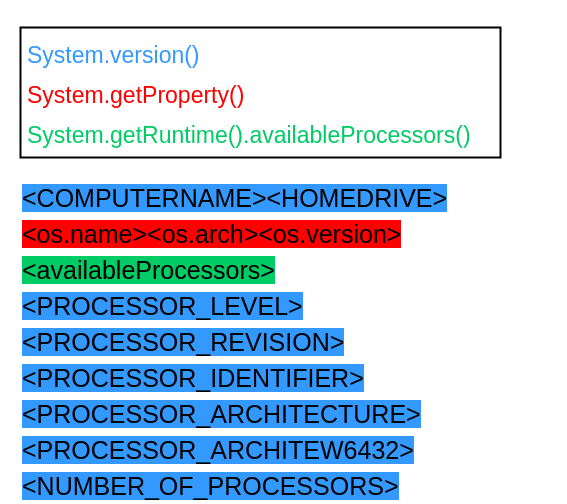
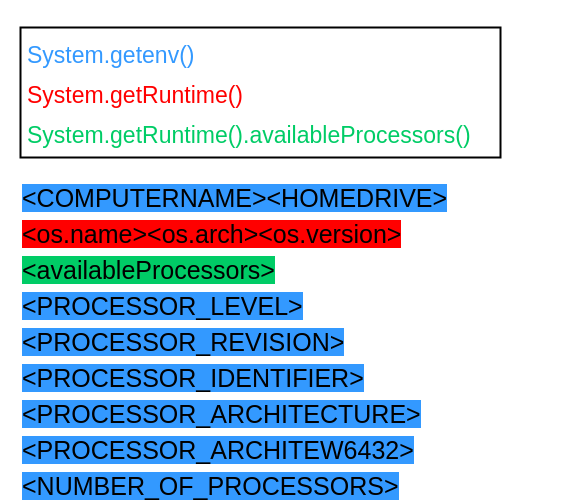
  <mxCell id="0" />
  <mxCell id="1" parent="0" />
  <mxCell id="2" value="&lt;font style=&quot;font-size: 25px;&quot;&gt;&lt;span style=&quot;background-color: rgb(51, 153, 255);&quot;&gt;&amp;lt;COMPUTERNAME&amp;gt;&amp;lt;HOMEDRIVE&amp;gt;&lt;/span&gt;&lt;span style=&quot;background-color: rgb(255, 0, 0);&quot;&gt;&amp;lt;os.name&amp;gt;&amp;lt;os.arch&amp;gt;&amp;lt;os.version&amp;gt;&lt;/span&gt;&lt;span style=&quot;background-color: rgb(0, 204, 102);&quot;&gt;&amp;lt;availableProcessors&amp;gt;&lt;/span&gt;&lt;span style=&quot;background-color: rgb(51, 153, 255);&quot;&gt;&amp;lt;PROCESSOR_LEVEL&amp;gt;&amp;lt;PROCESSOR_REVISION&amp;gt;&amp;lt;PROCESSOR_IDENTIFIER&amp;gt;&amp;lt;PROCESSOR_ARCHITECTURE&amp;gt;&amp;lt;PROCESSOR_ARCHITEW6432&amp;gt;&amp;lt;NUMBER_OF_PROCESSORS&amp;gt;&lt;/span&gt;&lt;/font&gt;" style="text;html=1;strokeColor=none;fillColor=none;align=left;verticalAlign=middle;whiteSpace=wrap;rounded=0;fontSize=30;" vertex="1" parent="1"><mxGeometry x="20" y="240" width="525" height="200" as="geometry" /></mxCell>
- <mxCell id="3" value="&lt;font color=&quot;#3399ff&quot; style=&quot;font-size: 23px;&quot;&gt;System.version()&lt;/font&gt;" style="text;html=1;strokeColor=none;fillColor=none;align=left;verticalAlign=middle;whiteSpace=wrap;rounded=0;fontSize=23;" vertex="1" parent="1"><mxGeometry x="25" y="20" width="230" height="70" as="geometry" /></mxCell>
- <mxCell id="4" value="&lt;font color=&quot;#ff0000&quot; style=&quot;font-size: 23px;&quot;&gt;System.getProperty()&lt;/font&gt;" style="text;html=1;strokeColor=none;fillColor=none;align=left;verticalAlign=middle;whiteSpace=wrap;rounded=0;fontSize=23;" vertex="1" parent="1"><mxGeometry x="25" y="60" width="230" height="70" as="geometry" /></mxCell>
+ <mxCell id="3" value="&lt;font color=&quot;#3399ff&quot; style=&quot;font-size: 23px;&quot;&gt;System.getenv()&lt;/font&gt;" style="text;html=1;strokeColor=none;fillColor=none;align=left;verticalAlign=middle;whiteSpace=wrap;rounded=0;fontSize=23;" vertex="1" parent="1"><mxGeometry x="25" y="20" width="230" height="70" as="geometry" /></mxCell>
+ <mxCell id="4" value="&lt;font color=&quot;#ff0000&quot; style=&quot;font-size: 23px;&quot;&gt;System.getRuntime()&lt;/font&gt;" style="text;html=1;strokeColor=none;fillColor=none;align=left;verticalAlign=middle;whiteSpace=wrap;rounded=0;fontSize=23;" vertex="1" parent="1"><mxGeometry x="25" y="60" width="230" height="70" as="geometry" /></mxCell>
  <mxCell id="5" value="" style="rounded=0;whiteSpace=wrap;html=1;fillColor=none;strokeWidth=2;" vertex="1" parent="1"><mxGeometry x="20" y="27" width="480" height="130" as="geometry" /></mxCell>
  <mxCell id="6" value="&lt;font color=&quot;#00cc66&quot; style=&quot;font-size: 23px;&quot;&gt;System.getRuntime().availableProcessors()&lt;/font&gt;" style="text;html=1;strokeColor=none;fillColor=none;align=left;verticalAlign=middle;whiteSpace=wrap;rounded=0;fontSize=23;" vertex="1" parent="1"><mxGeometry x="25" y="100" width="230" height="70" as="geometry" /></mxCell>
